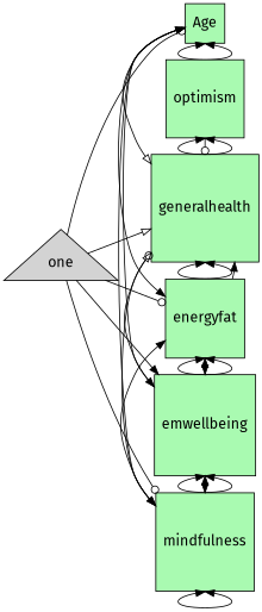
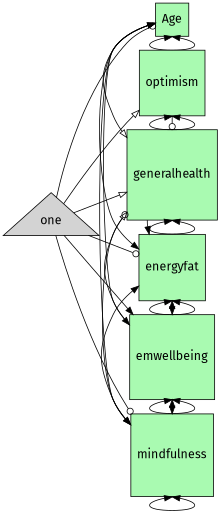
  digraph {
    fontname="Fira Sans"
    rankdir=LR
    node [fillcolor="#a9fab1" fontname="Fira Sans" fontsize=16 shape=square style=filled]
    edge [dir=both fontname="Fira Sans"]
    Age [height=0.5 width=0.5]
    energyfat [height=0.5 width=0.5]
    emwellbeing [height=0.5 width=0.5]
    generalhealth [height=0.5 width=0.5]
    mindfulness [height=0.5 width=0.5]
    optimism [height=0.5 width=0.5]
    one [shape=triangle fillcolor=""]
    subgraph sub_1 {
      rank=max
      Age
      energyfat
      emwellbeing
      generalhealth
      mindfulness
      optimism
    }
    Age -> Age [headport=s tailport=s]
    Age -> energyfat
    Age -> emwellbeing
    Age -> generalhealth [arrowhead=onormal dir=forward]
    Age -> mindfulness
    energyfat -> energyfat [headport=s tailport=s]
    energyfat -> emwellbeing
-   energyfat -> generalhealth [arrowhead=normal dir=forward]
+   generalhealth -> energyfat [arrowhead=normal dir=forward]
    energyfat -> mindfulness
    emwellbeing -> emwellbeing [headport=s tailport=s]
    emwellbeing -> generalhealth [arrowhead=onormal dir=forward]
    emwellbeing -> mindfulness
    generalhealth -> generalhealth [headport=s tailport=s]
    mindfulness -> generalhealth [arrowhead=odot dir=forward]
    mindfulness -> mindfulness [headport=s tailport=s]
    optimism -> generalhealth [arrowhead=odot dir=forward]
    optimism -> optimism [headport=s tailport=s]
    one -> Age [arrowhead=odot dir=forward]
    one -> energyfat [arrowhead=odot dir=forward]
    one -> emwellbeing [arrowhead=normal dir=forward]
    one -> generalhealth [arrowhead=onormal dir=forward]
    one -> mindfulness [arrowhead=odot dir=forward]
+   one -> optimism [arrowhead=onormal dir=forward]
  }
